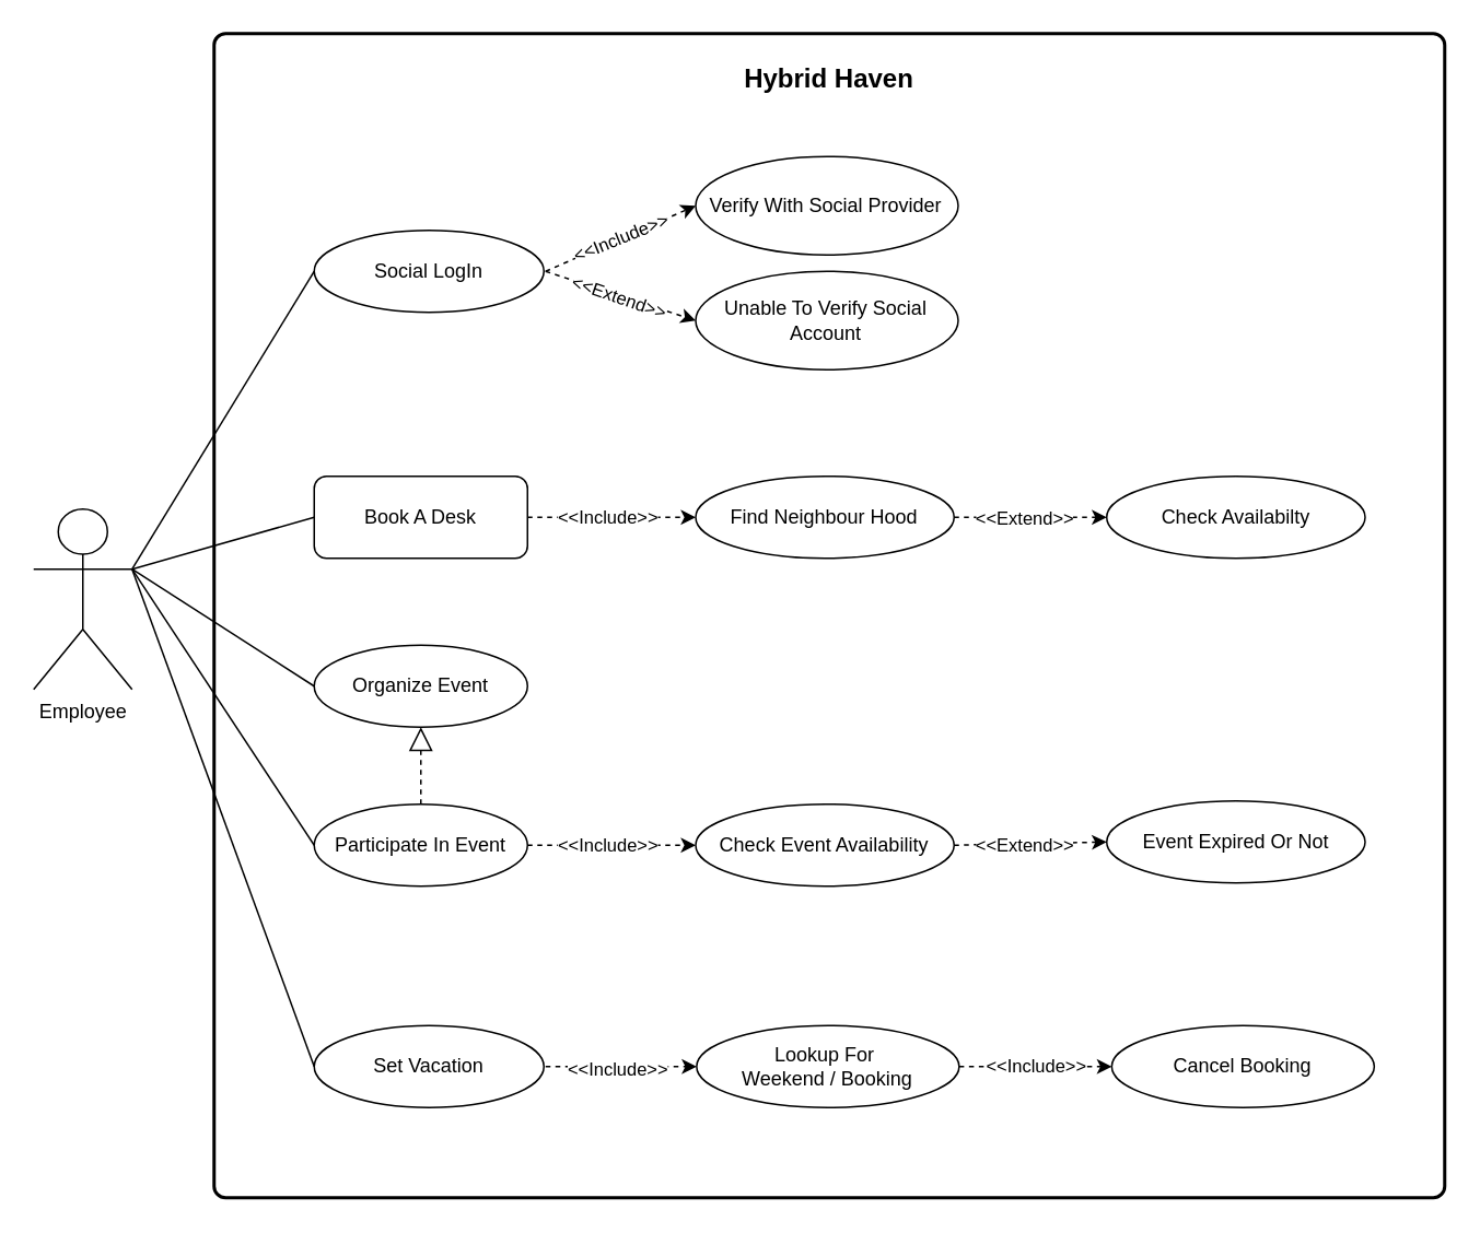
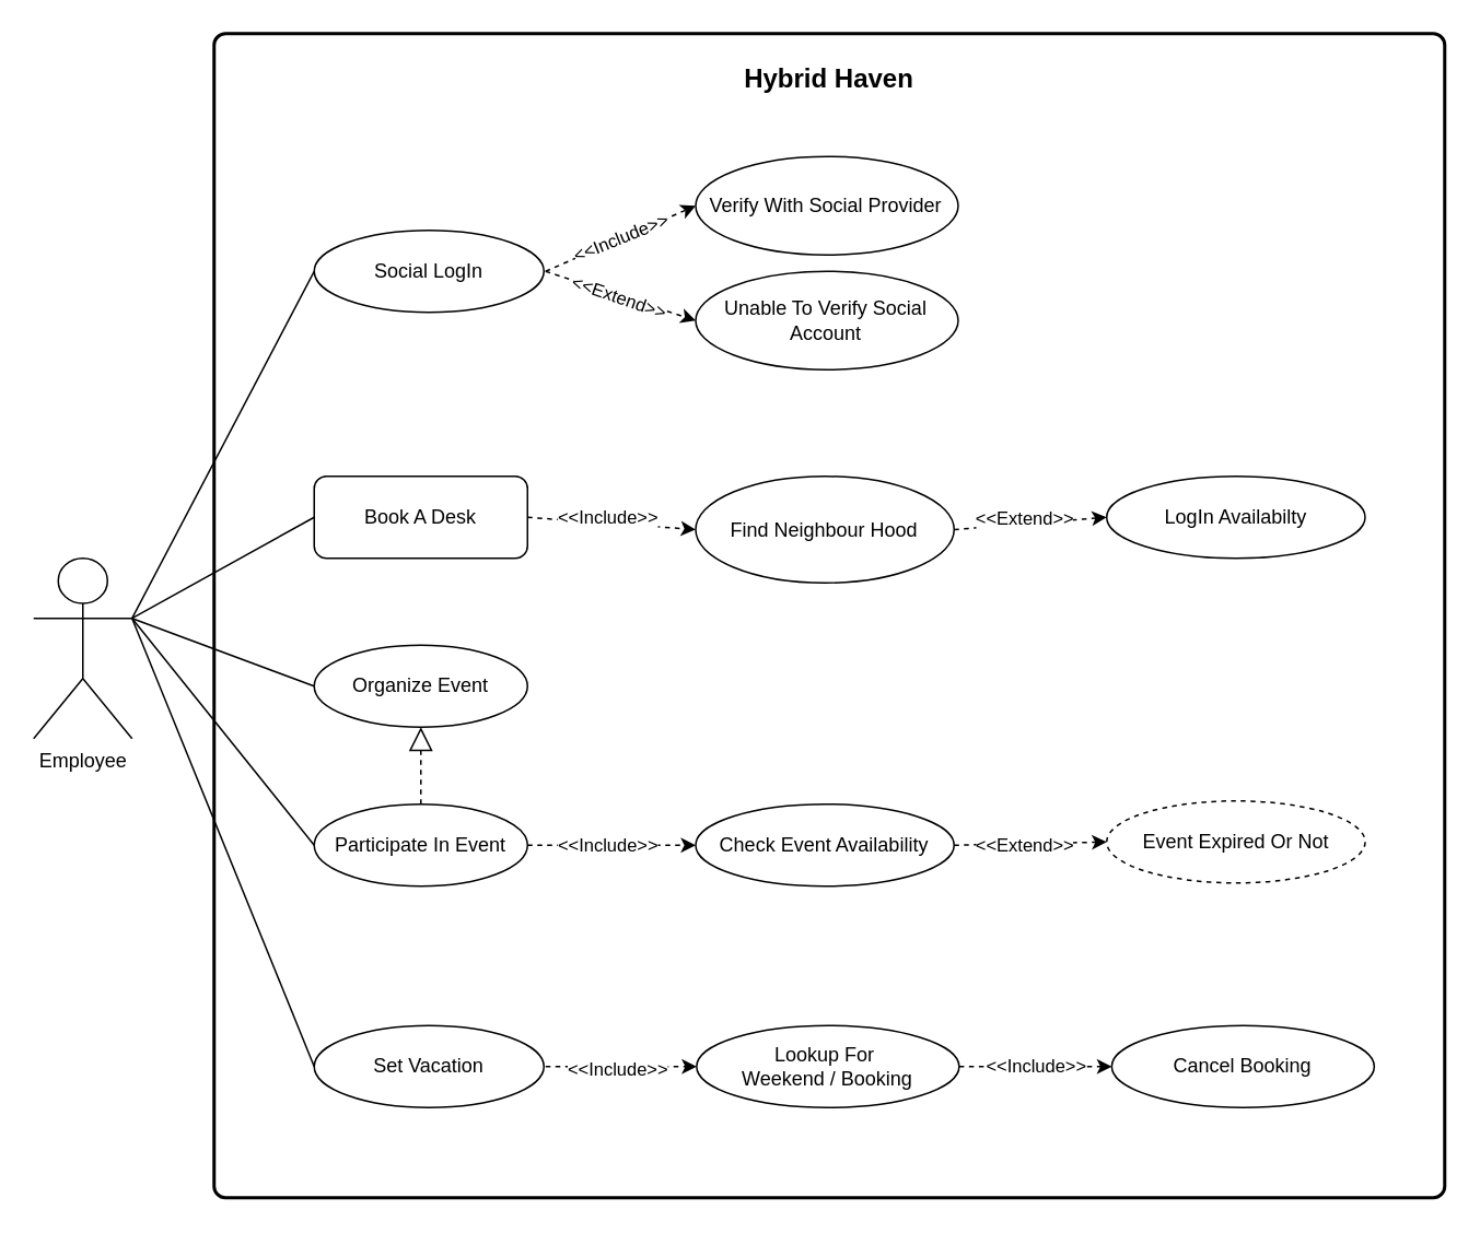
  <mxCell id="0" />
  <mxCell id="1" parent="0" />
  <mxCell id="2" value="" style="rounded=1;whiteSpace=wrap;html=1;absoluteArcSize=1;arcSize=14;strokeWidth=2;movable=1;resizable=1;rotatable=1;deletable=1;editable=1;locked=0;connectable=1;" parent="1" vertex="1"><mxGeometry x="130" y="20" width="750" height="710" as="geometry" /></mxCell>
- <mxCell id="3" value="Employee" style="shape=umlActor;verticalLabelPosition=bottom;verticalAlign=top;html=1;outlineConnect=0;movable=1;resizable=1;rotatable=1;deletable=1;editable=1;locked=0;connectable=1;" parent="1" vertex="1"><mxGeometry x="20" y="310" width="60" height="110" as="geometry" /></mxCell>
+ <mxCell id="3" value="Employee" style="shape=umlActor;verticalLabelPosition=bottom;verticalAlign=top;html=1;outlineConnect=0;movable=1;resizable=1;rotatable=1;deletable=1;editable=1;locked=0;connectable=1;" parent="1" vertex="1"><mxGeometry x="20" y="340" width="60" height="110" as="geometry" /></mxCell>
  <mxCell id="4" value="Hybrid Haven" style="text;strokeColor=none;align=center;fillColor=none;html=1;verticalAlign=middle;whiteSpace=wrap;rounded=0;fontSize=16;shadow=0;fontStyle=1;movable=1;resizable=1;rotatable=1;deletable=1;editable=1;locked=0;connectable=1;" parent="1" vertex="1"><mxGeometry x="450" y="32" width="110" height="30" as="geometry" /></mxCell>
  <mxCell id="5" value="Social LogIn" style="ellipse;whiteSpace=wrap;html=1;movable=1;resizable=1;rotatable=1;deletable=1;editable=1;locked=0;connectable=1;" parent="1" vertex="1"><mxGeometry x="191" y="140" width="140" height="50" as="geometry" /></mxCell>
  <mxCell id="6" value="" style="html=1;labelBackgroundColor=#ffffff;startArrow=none;startFill=0;startSize=6;endArrow=classic;endFill=1;endSize=6;jettySize=auto;orthogonalLoop=1;strokeWidth=1;dashed=1;fontSize=14;rounded=0;entryX=0;entryY=0.5;entryDx=0;entryDy=0;movable=1;resizable=1;rotatable=1;deletable=1;editable=1;locked=0;connectable=1;" parent="1" target="8" edge="1"><mxGeometry width="60" height="60" relative="1" as="geometry"><mxPoint x="332" y="165" as="sourcePoint" /><mxPoint x="392" y="105" as="targetPoint" /></mxGeometry></mxCell>
  <mxCell id="7" value="&amp;lt;&amp;lt;Include&amp;gt;&amp;gt;" style="edgeLabel;html=1;align=center;verticalAlign=middle;resizable=1;points=[];rotation=338;movable=1;rotatable=1;deletable=1;editable=1;locked=0;connectable=1;" parent="6" vertex="1" connectable="0"><mxGeometry x="0.054" y="1" relative="1" as="geometry"><mxPoint x="-3" y="2" as="offset" /></mxGeometry></mxCell>
  <mxCell id="8" value="Verify With Social Provider" style="ellipse;whiteSpace=wrap;html=1;movable=1;resizable=1;rotatable=1;deletable=1;editable=1;locked=0;connectable=1;" parent="1" vertex="1"><mxGeometry x="423.49" y="95" width="160" height="60" as="geometry" /></mxCell>
  <mxCell id="9" value="" style="html=1;labelBackgroundColor=#ffffff;startArrow=none;startFill=0;startSize=6;endArrow=classic;endFill=1;endSize=6;jettySize=auto;orthogonalLoop=1;strokeWidth=1;dashed=1;fontSize=14;rounded=0;entryX=0;entryY=0.5;entryDx=0;entryDy=0;movable=1;resizable=1;rotatable=1;deletable=1;editable=1;locked=0;connectable=1;" parent="1" target="11" edge="1"><mxGeometry width="60" height="60" relative="1" as="geometry"><mxPoint x="332" y="165" as="sourcePoint" /><mxPoint x="422" y="200" as="targetPoint" /></mxGeometry></mxCell>
  <mxCell id="10" value="&amp;lt;&amp;lt;Extend&amp;gt;&amp;gt;" style="edgeLabel;html=1;align=center;verticalAlign=middle;resizable=1;points=[];rotation=19;movable=1;rotatable=1;deletable=1;editable=1;locked=0;connectable=1;" parent="9" vertex="1" connectable="0"><mxGeometry x="0.054" y="1" relative="1" as="geometry"><mxPoint x="-4" as="offset" /></mxGeometry></mxCell>
  <mxCell id="11" value="Unable To Verify Social Account" style="ellipse;whiteSpace=wrap;html=1;movable=1;resizable=1;rotatable=1;deletable=1;editable=1;locked=0;connectable=1;" parent="1" vertex="1"><mxGeometry x="423.49" y="165" width="160" height="60" as="geometry" /></mxCell>
  <mxCell id="12" value="Book A Desk" style="whiteSpace=wrap;html=1;movable=1;resizable=1;rotatable=1;deletable=1;editable=1;locked=0;connectable=1;rounded=1;" parent="1" vertex="1"><mxGeometry x="191" y="290" width="130" height="50" as="geometry" /></mxCell>
  <mxCell id="13" value="" style="endArrow=none;html=1;rounded=0;entryX=0;entryY=0.5;entryDx=0;entryDy=0;exitX=1;exitY=0.333;exitDx=0;exitDy=0;exitPerimeter=0;movable=1;resizable=1;rotatable=1;deletable=1;editable=1;locked=0;connectable=1;" parent="1" source="3" target="5" edge="1"><mxGeometry width="50" height="50" relative="1" as="geometry"><mxPoint x="360" y="360" as="sourcePoint" /><mxPoint x="410" y="310" as="targetPoint" /></mxGeometry></mxCell>
  <mxCell id="14" value="" style="endArrow=none;html=1;rounded=0;entryX=0;entryY=0.5;entryDx=0;entryDy=0;exitX=1;exitY=0.333;exitDx=0;exitDy=0;exitPerimeter=0;movable=1;resizable=1;rotatable=1;deletable=1;editable=1;locked=0;connectable=1;" parent="1" source="3" target="12" edge="1"><mxGeometry width="50" height="50" relative="1" as="geometry"><mxPoint x="80" y="378" as="sourcePoint" /><mxPoint x="240" y="333" as="targetPoint" /></mxGeometry></mxCell>
- <mxCell id="15" value="Find Neighbour Hood" style="ellipse;whiteSpace=wrap;html=1;movable=1;resizable=1;rotatable=1;deletable=1;editable=1;locked=0;connectable=1;" parent="1" vertex="1"><mxGeometry x="423.49" y="290" width="157.51" height="50" as="geometry" /></mxCell>
+ <mxCell id="15" value="Find Neighbour Hood" style="ellipse;whiteSpace=wrap;html=1;movable=1;resizable=1;rotatable=1;deletable=1;editable=1;locked=0;connectable=1;" parent="1" vertex="1"><mxGeometry x="423.49" y="290" width="157.51" height="65" as="geometry" /></mxCell>
  <mxCell id="16" value="" style="html=1;labelBackgroundColor=#ffffff;startArrow=none;startFill=0;startSize=6;endArrow=classic;endFill=1;endSize=6;jettySize=auto;orthogonalLoop=1;strokeWidth=1;dashed=1;fontSize=14;rounded=0;exitX=1;exitY=0.5;exitDx=0;exitDy=0;entryX=0;entryY=0.5;entryDx=0;entryDy=0;movable=1;resizable=1;rotatable=1;deletable=1;editable=1;locked=0;connectable=1;" parent="1" source="12" target="15" edge="1"><mxGeometry width="60" height="60" relative="1" as="geometry"><mxPoint x="342" y="243" as="sourcePoint" /><mxPoint x="432" y="278" as="targetPoint" /></mxGeometry></mxCell>
  <mxCell id="17" value="&amp;lt;&amp;lt;Include&amp;gt;&amp;gt;" style="edgeLabel;html=1;align=center;verticalAlign=middle;resizable=1;points=[];rotation=0;movable=1;rotatable=1;deletable=1;editable=1;locked=0;connectable=1;" parent="1" vertex="1" connectable="0"><mxGeometry x="369.497" y="314.996" as="geometry" /></mxCell>
- <mxCell id="18" value="Check Availabilty" style="ellipse;whiteSpace=wrap;html=1;movable=1;resizable=1;rotatable=1;deletable=1;editable=1;locked=0;connectable=1;" parent="1" vertex="1"><mxGeometry x="674" y="290" width="157.51" height="50" as="geometry" /></mxCell>
+ <mxCell id="18" value="LogIn Availabilty" style="ellipse;whiteSpace=wrap;html=1;movable=1;resizable=1;rotatable=1;deletable=1;editable=1;locked=0;connectable=1;" parent="1" vertex="1"><mxGeometry x="674" y="290" width="157.51" height="50" as="geometry" /></mxCell>
  <mxCell id="19" value="" style="html=1;labelBackgroundColor=#ffffff;startArrow=none;startFill=0;startSize=6;endArrow=classic;endFill=1;endSize=6;jettySize=auto;orthogonalLoop=1;strokeWidth=1;dashed=1;fontSize=14;rounded=0;exitX=1;exitY=0.5;exitDx=0;exitDy=0;entryX=0;entryY=0.5;entryDx=0;entryDy=0;movable=1;resizable=1;rotatable=1;deletable=1;editable=1;locked=0;connectable=1;" parent="1" source="15" target="18" edge="1"><mxGeometry width="60" height="60" relative="1" as="geometry"><mxPoint x="323.49" y="374" as="sourcePoint" /><mxPoint x="434.49" y="337" as="targetPoint" /></mxGeometry></mxCell>
  <mxCell id="20" value="Organize Event" style="ellipse;whiteSpace=wrap;html=1;movable=1;resizable=1;rotatable=1;deletable=1;editable=1;locked=0;connectable=1;" parent="1" vertex="1"><mxGeometry x="191" y="393" width="130" height="50" as="geometry" /></mxCell>
  <mxCell id="21" value="&amp;lt;&amp;lt;Extend&amp;gt;&amp;gt;" style="edgeLabel;html=1;align=center;verticalAlign=middle;resizable=1;points=[];rotation=0;movable=1;rotatable=1;deletable=1;editable=1;locked=0;connectable=1;" parent="1" vertex="1" connectable="0"><mxGeometry x="623.002" y="315" as="geometry" /></mxCell>
  <mxCell id="22" value="" style="endArrow=none;html=1;rounded=0;entryX=0;entryY=0.5;entryDx=0;entryDy=0;exitX=1;exitY=0.333;exitDx=0;exitDy=0;exitPerimeter=0;movable=1;resizable=1;rotatable=1;deletable=1;editable=1;locked=0;connectable=1;" parent="1" source="3" target="20" edge="1"><mxGeometry width="50" height="50" relative="1" as="geometry"><mxPoint x="90" y="387" as="sourcePoint" /><mxPoint x="201" y="325" as="targetPoint" /></mxGeometry></mxCell>
  <mxCell id="23" value="Participate In Event" style="ellipse;whiteSpace=wrap;html=1;movable=1;resizable=1;rotatable=1;deletable=1;editable=1;locked=0;connectable=1;" parent="1" vertex="1"><mxGeometry x="191" y="490" width="130" height="50" as="geometry" /></mxCell>
  <mxCell id="24" value="" style="endArrow=none;html=1;rounded=0;entryX=0;entryY=0.5;entryDx=0;entryDy=0;exitX=1;exitY=0.333;exitDx=0;exitDy=0;exitPerimeter=0;movable=1;resizable=1;rotatable=1;deletable=1;editable=1;locked=0;connectable=1;" parent="1" source="3" target="23" edge="1"><mxGeometry width="50" height="50" relative="1" as="geometry"><mxPoint x="90" y="387" as="sourcePoint" /><mxPoint x="201" y="428" as="targetPoint" /></mxGeometry></mxCell>
- <mxCell id="25" value="Event Expired Or Not" style="ellipse;whiteSpace=wrap;html=1;movable=1;resizable=1;rotatable=1;deletable=1;editable=1;locked=0;connectable=1;" parent="1" vertex="1"><mxGeometry x="674" y="488" width="157.51" height="50" as="geometry" /></mxCell>
+ <mxCell id="25" value="Event Expired Or Not" style="ellipse;whiteSpace=wrap;html=1;movable=1;resizable=1;rotatable=1;deletable=1;editable=1;locked=0;connectable=1;dashed=1;" parent="1" vertex="1"><mxGeometry x="674" y="488" width="157.51" height="50" as="geometry" /></mxCell>
  <mxCell id="26" value="" style="html=1;labelBackgroundColor=#ffffff;startArrow=none;startFill=0;startSize=6;endArrow=classic;endFill=1;endSize=6;jettySize=auto;orthogonalLoop=1;strokeWidth=1;dashed=1;fontSize=14;rounded=0;exitX=1;exitY=0.5;exitDx=0;exitDy=0;entryX=0;entryY=0.5;entryDx=0;entryDy=0;movable=1;resizable=1;rotatable=1;deletable=1;editable=1;locked=0;connectable=1;" parent="1" source="23" target="28" edge="1"><mxGeometry width="60" height="60" relative="1" as="geometry"><mxPoint x="321" y="517" as="sourcePoint" /><mxPoint x="350" y="590" as="targetPoint" /></mxGeometry></mxCell>
  <mxCell id="27" value="" style="endArrow=block;dashed=1;endFill=0;endSize=12;html=1;rounded=0;entryX=0.5;entryY=1;entryDx=0;entryDy=0;movable=1;resizable=1;rotatable=1;deletable=1;editable=1;locked=0;connectable=1;" parent="1" target="20" edge="1"><mxGeometry width="160" relative="1" as="geometry"><mxPoint x="256" y="490" as="sourcePoint" /><mxPoint x="560" y="390" as="targetPoint" /></mxGeometry></mxCell>
  <mxCell id="28" value="Check Event Availability" style="ellipse;whiteSpace=wrap;html=1;movable=1;resizable=1;rotatable=1;deletable=1;editable=1;locked=0;connectable=1;" parent="1" vertex="1"><mxGeometry x="423.49" y="490" width="157.51" height="50" as="geometry" /></mxCell>
  <mxCell id="29" value="&amp;lt;&amp;lt;Include&amp;gt;&amp;gt;" style="edgeLabel;html=1;align=center;verticalAlign=middle;resizable=1;points=[];rotation=0;movable=1;rotatable=1;deletable=1;editable=1;locked=0;connectable=1;" parent="1" vertex="1" connectable="0"><mxGeometry x="369.497" y="514.996" as="geometry" /></mxCell>
  <mxCell id="30" value="" style="html=1;labelBackgroundColor=#ffffff;startArrow=none;startFill=0;startSize=6;endArrow=classic;endFill=1;endSize=6;jettySize=auto;orthogonalLoop=1;strokeWidth=1;dashed=1;fontSize=14;rounded=0;exitX=1;exitY=0.5;exitDx=0;exitDy=0;entryX=0;entryY=0.5;entryDx=0;entryDy=0;movable=1;resizable=1;rotatable=1;deletable=1;editable=1;locked=0;connectable=1;" parent="1" source="28" target="25" edge="1"><mxGeometry width="60" height="60" relative="1" as="geometry"><mxPoint x="583.49" y="515" as="sourcePoint" /><mxPoint x="662.49" y="515" as="targetPoint" /></mxGeometry></mxCell>
  <mxCell id="31" value="&amp;lt;&amp;lt;Extend&amp;gt;&amp;gt;" style="edgeLabel;html=1;align=center;verticalAlign=middle;resizable=1;points=[];rotation=0;movable=1;rotatable=1;deletable=1;editable=1;locked=0;connectable=1;" parent="1" vertex="1" connectable="0"><mxGeometry x="623.492" y="514" as="geometry" /></mxCell>
  <mxCell id="32" value="Set Vacation" style="ellipse;whiteSpace=wrap;html=1;movable=1;resizable=1;rotatable=1;deletable=1;editable=1;locked=0;connectable=1;" parent="1" vertex="1"><mxGeometry x="191" y="625" width="140" height="50" as="geometry" /></mxCell>
  <mxCell id="33" value="" style="html=1;labelBackgroundColor=#ffffff;startArrow=none;startFill=0;startSize=6;endArrow=classic;endFill=1;endSize=6;jettySize=auto;orthogonalLoop=1;strokeWidth=1;dashed=1;fontSize=14;rounded=0;entryX=0;entryY=0.5;entryDx=0;entryDy=0;movable=1;resizable=1;rotatable=1;deletable=1;editable=1;locked=0;connectable=1;" parent="1" target="35" edge="1"><mxGeometry width="60" height="60" relative="1" as="geometry"><mxPoint x="332" y="650" as="sourcePoint" /><mxPoint x="392" y="590" as="targetPoint" /></mxGeometry></mxCell>
  <mxCell id="34" value="&amp;lt;&amp;lt;Include&amp;gt;&amp;gt;" style="edgeLabel;html=1;align=center;verticalAlign=middle;resizable=1;points=[];rotation=0;movable=1;rotatable=1;deletable=1;editable=1;locked=0;connectable=1;" parent="33" vertex="1" connectable="0"><mxGeometry x="0.054" y="1" relative="1" as="geometry"><mxPoint x="-6" y="2" as="offset" /></mxGeometry></mxCell>
  <mxCell id="35" value="Lookup For&amp;nbsp;&lt;div&gt;Weekend&lt;span style=&quot;background-color: initial;&quot;&gt;&amp;nbsp;/ Booking&lt;/span&gt;&lt;/div&gt;" style="ellipse;whiteSpace=wrap;html=1;movable=1;resizable=1;rotatable=1;deletable=1;editable=1;locked=0;connectable=1;" parent="1" vertex="1"><mxGeometry x="424.07" y="625" width="160" height="50" as="geometry" /></mxCell>
  <mxCell id="36" value="" style="endArrow=none;html=1;rounded=0;entryX=0;entryY=0.5;entryDx=0;entryDy=0;exitX=1;exitY=0.333;exitDx=0;exitDy=0;exitPerimeter=0;movable=1;resizable=1;rotatable=1;deletable=1;editable=1;locked=0;connectable=1;" parent="1" source="3" target="32" edge="1"><mxGeometry width="50" height="50" relative="1" as="geometry"><mxPoint x="90" y="387" as="sourcePoint" /><mxPoint x="201" y="525" as="targetPoint" /></mxGeometry></mxCell>
  <mxCell id="37" value="Cancel Booking" style="ellipse;whiteSpace=wrap;html=1;movable=1;resizable=1;rotatable=1;deletable=1;editable=1;locked=0;connectable=1;" parent="1" vertex="1"><mxGeometry x="677.07" y="625" width="160" height="50" as="geometry" /></mxCell>
  <mxCell id="38" value="" style="html=1;labelBackgroundColor=#ffffff;startArrow=none;startFill=0;startSize=6;endArrow=classic;endFill=1;endSize=6;jettySize=auto;orthogonalLoop=1;strokeWidth=1;dashed=1;fontSize=14;rounded=0;entryX=0;entryY=0.5;entryDx=0;entryDy=0;exitX=1;exitY=0.5;exitDx=0;exitDy=0;movable=1;resizable=1;rotatable=1;deletable=1;editable=1;locked=0;connectable=1;" parent="1" source="35" target="37" edge="1"><mxGeometry width="60" height="60" relative="1" as="geometry"><mxPoint x="578.56" y="695" as="sourcePoint" /><mxPoint x="670.05" y="655" as="targetPoint" /></mxGeometry></mxCell>
  <mxCell id="39" value="&amp;lt;&amp;lt;Include&amp;gt;&amp;gt;" style="edgeLabel;html=1;align=center;verticalAlign=middle;resizable=1;points=[];rotation=0;movable=1;rotatable=1;deletable=1;editable=1;locked=0;connectable=1;" parent="38" vertex="1" connectable="0"><mxGeometry x="0.054" y="1" relative="1" as="geometry"><mxPoint x="-3" as="offset" /></mxGeometry></mxCell>
